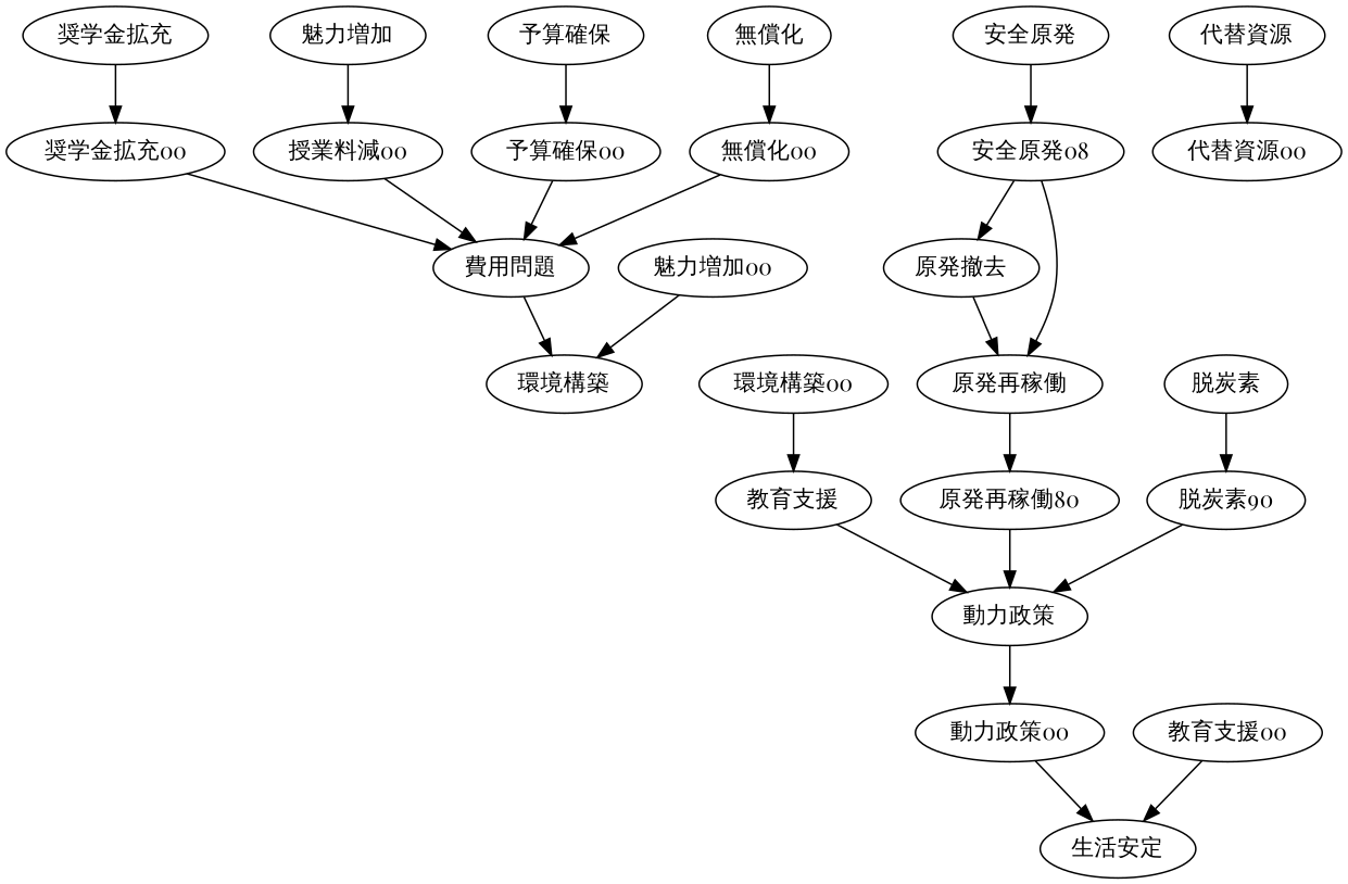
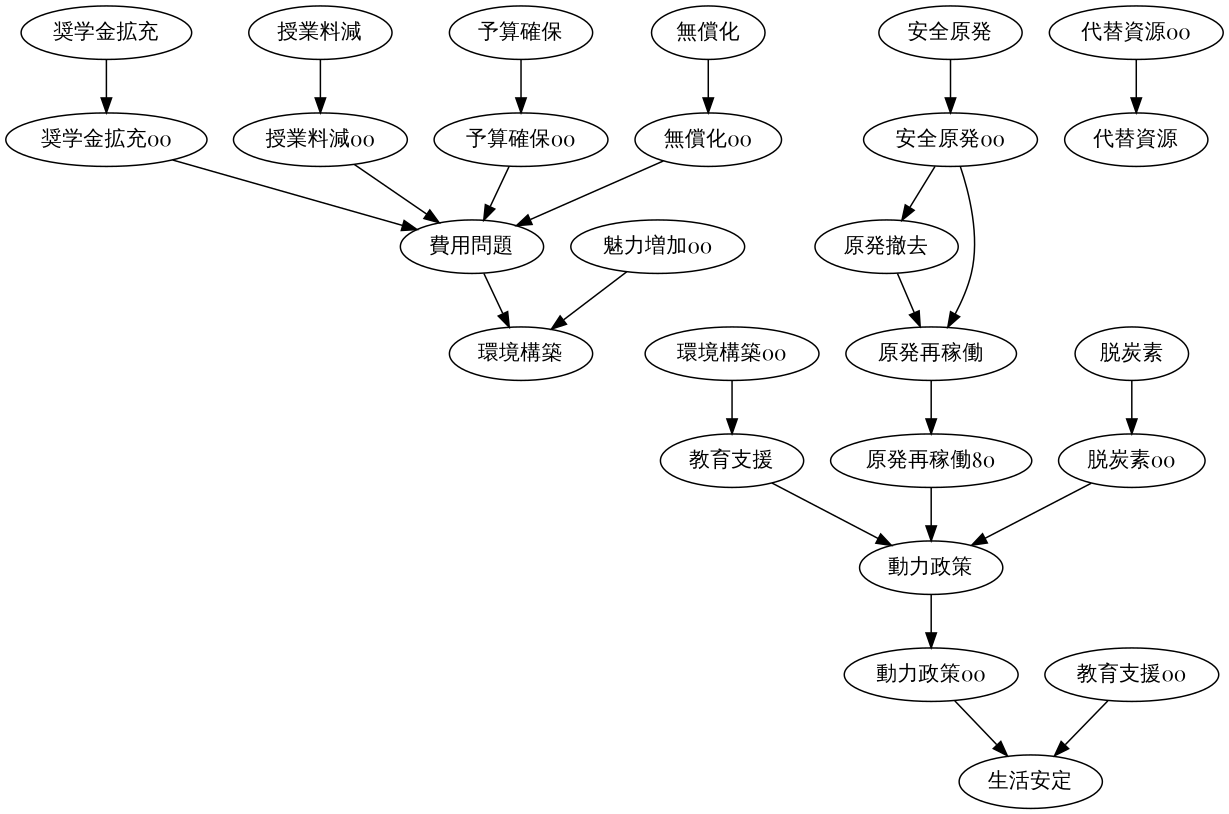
  digraph {
    fontname="Playfair Display"
    node [fontname="Playfair Display"]
    edge [fontname="Playfair Display"]
    "奨学金拡充"
    "奨学金拡充00"
    "費用問題"
    "環境構築"
-   "授業料減" [label="魅力増加"]
+   "授業料減"
    "授業料減00"
    "予算確保"
    "予算確保00"
    "無償化"
    "無償化00"
    "環境構築00"
    "教育支援"
    "魅力増加00"
    "動力政策"
    "教育支援00"
    "生活安定"
    "代替資源"
    "代替資源00"
    "原発撤去"
    "原発再稼働"
    n21 [label="原発再稼働80"]
    "安全原発"
-   "安全原発00" [label="安全原発08"]
+   "安全原発00"
    "動力政策00"
    "脱炭素"
-   "脱炭素00" [label="脱炭素90"]
+   "脱炭素00"
    "奨学金拡充" -> "奨学金拡充00"
    "奨学金拡充00" -> "費用問題"
    "費用問題" -> "環境構築"
    "授業料減" -> "授業料減00"
    "授業料減00" -> "費用問題"
    "予算確保" -> "予算確保00"
    "予算確保00" -> "費用問題"
    "無償化" -> "無償化00"
    "無償化00" -> "費用問題"
    "環境構築00" -> "教育支援"
    "教育支援" -> "動力政策"
    "魅力増加00" -> "環境構築"
    "動力政策" -> "動力政策00"
    "教育支援00" -> "生活安定"
-   "代替資源" -> "代替資源00"
+   "代替資源00" -> "代替資源"
    "原発撤去" -> "原発再稼働"
    "原発再稼働" -> n21
    n21 -> "動力政策"
    "安全原発" -> "安全原発00"
    "安全原発00" -> "原発撤去"
    "安全原発00" -> "原発再稼働"
    "動力政策00" -> "生活安定"
    "脱炭素" -> "脱炭素00"
    "脱炭素00" -> "動力政策"
  }
